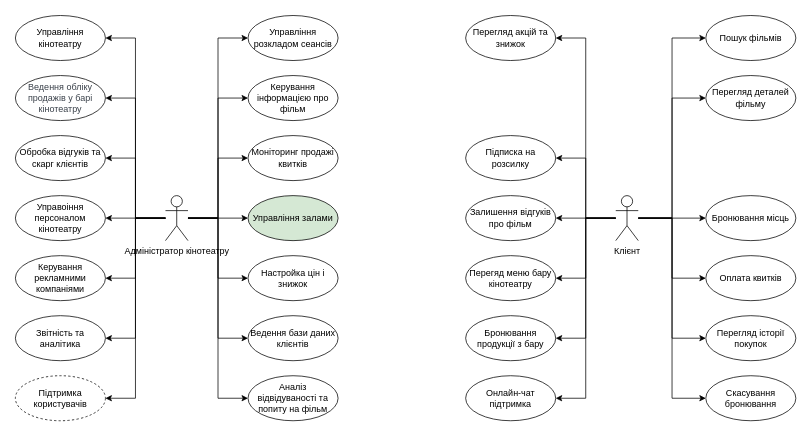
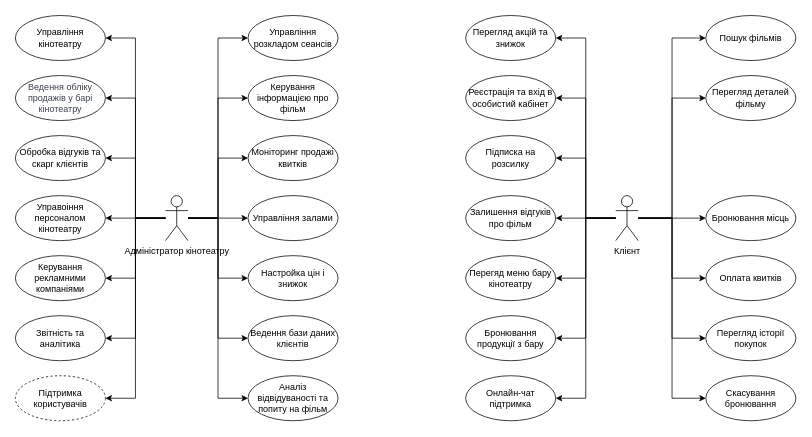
  <mxCell id="0" />
  <mxCell id="1" parent="0" />
  <mxCell id="2" style="edgeStyle=orthogonalEdgeStyle;rounded=0;orthogonalLoop=1;jettySize=auto;html=1;entryX=1;entryY=0.5;entryDx=0;entryDy=0;" parent="1" source="16" target="21" edge="1"><mxGeometry relative="1" as="geometry" /></mxCell>
  <mxCell id="3" style="edgeStyle=orthogonalEdgeStyle;rounded=0;orthogonalLoop=1;jettySize=auto;html=1;entryX=1;entryY=0.5;entryDx=0;entryDy=0;" parent="1" source="16" target="20" edge="1"><mxGeometry relative="1" as="geometry" /></mxCell>
  <mxCell id="4" style="edgeStyle=orthogonalEdgeStyle;rounded=0;orthogonalLoop=1;jettySize=auto;html=1;entryX=1;entryY=0.5;entryDx=0;entryDy=0;" parent="1" source="16" target="18" edge="1"><mxGeometry relative="1" as="geometry" /></mxCell>
  <mxCell id="5" style="edgeStyle=orthogonalEdgeStyle;rounded=0;orthogonalLoop=1;jettySize=auto;html=1;entryX=1;entryY=0.5;entryDx=0;entryDy=0;" parent="1" source="16" target="17" edge="1"><mxGeometry relative="1" as="geometry" /></mxCell>
  <mxCell id="6" style="edgeStyle=orthogonalEdgeStyle;rounded=0;orthogonalLoop=1;jettySize=auto;html=1;entryX=1;entryY=0.5;entryDx=0;entryDy=0;" parent="1" source="16" target="19" edge="1"><mxGeometry relative="1" as="geometry" /></mxCell>
  <mxCell id="7" style="edgeStyle=orthogonalEdgeStyle;rounded=0;orthogonalLoop=1;jettySize=auto;html=1;entryX=1;entryY=0.5;entryDx=0;entryDy=0;" parent="1" source="16" target="23" edge="1"><mxGeometry relative="1" as="geometry" /></mxCell>
  <mxCell id="8" style="edgeStyle=orthogonalEdgeStyle;rounded=0;orthogonalLoop=1;jettySize=auto;html=1;entryX=1;entryY=0.5;entryDx=0;entryDy=0;" parent="1" source="16" target="22" edge="1"><mxGeometry relative="1" as="geometry" /></mxCell>
  <mxCell id="9" style="edgeStyle=orthogonalEdgeStyle;rounded=0;orthogonalLoop=1;jettySize=auto;html=1;entryX=0;entryY=0.5;entryDx=0;entryDy=0;" parent="1" source="16" target="29" edge="1"><mxGeometry relative="1" as="geometry" /></mxCell>
  <mxCell id="10" style="edgeStyle=orthogonalEdgeStyle;rounded=0;orthogonalLoop=1;jettySize=auto;html=1;entryX=0;entryY=0.5;entryDx=0;entryDy=0;" parent="1" source="16" target="30" edge="1"><mxGeometry relative="1" as="geometry" /></mxCell>
  <mxCell id="11" style="edgeStyle=orthogonalEdgeStyle;rounded=0;orthogonalLoop=1;jettySize=auto;html=1;entryX=0;entryY=0.5;entryDx=0;entryDy=0;" parent="1" source="16" target="24" edge="1"><mxGeometry relative="1" as="geometry" /></mxCell>
  <mxCell id="12" style="edgeStyle=orthogonalEdgeStyle;rounded=0;orthogonalLoop=1;jettySize=auto;html=1;entryX=0;entryY=0.5;entryDx=0;entryDy=0;" parent="1" source="16" target="26" edge="1"><mxGeometry relative="1" as="geometry" /></mxCell>
  <mxCell id="13" style="edgeStyle=orthogonalEdgeStyle;rounded=0;orthogonalLoop=1;jettySize=auto;html=1;entryX=0;entryY=0.5;entryDx=0;entryDy=0;" parent="1" source="16" target="25" edge="1"><mxGeometry relative="1" as="geometry" /></mxCell>
  <mxCell id="14" style="edgeStyle=orthogonalEdgeStyle;rounded=0;orthogonalLoop=1;jettySize=auto;html=1;entryX=0;entryY=0.5;entryDx=0;entryDy=0;" parent="1" source="16" target="27" edge="1"><mxGeometry relative="1" as="geometry" /></mxCell>
  <mxCell id="15" style="edgeStyle=orthogonalEdgeStyle;rounded=0;orthogonalLoop=1;jettySize=auto;html=1;entryX=0;entryY=0.5;entryDx=0;entryDy=0;" parent="1" source="16" target="28" edge="1"><mxGeometry relative="1" as="geometry" /></mxCell>
  <mxCell id="16" value="Адміністратор кінотеатру" style="shape=umlActor;verticalLabelPosition=bottom;verticalAlign=top;html=1;outlineConnect=0;" parent="1" vertex="1"><mxGeometry x="220" y="260" width="30" height="60" as="geometry" /></mxCell>
  <mxCell id="17" value="Управоіння персоналом кінотеатру" style="ellipse;whiteSpace=wrap;html=1;" parent="1" vertex="1"><mxGeometry x="20" y="260" width="120" height="60" as="geometry" /></mxCell>
  <mxCell id="18" value="Обробка відгуків та скарг клієнтів" style="ellipse;whiteSpace=wrap;html=1;" parent="1" vertex="1"><mxGeometry x="20" y="180" width="120" height="60" as="geometry" /></mxCell>
  <mxCell id="19" value="Керування рекламними компаніями" style="ellipse;whiteSpace=wrap;html=1;" parent="1" vertex="1"><mxGeometry x="20" y="340" width="120" height="60" as="geometry" /></mxCell>
  <mxCell id="20" value="&lt;span data-lucid-content=&quot;{&amp;quot;t&amp;quot;:&amp;quot;Ведення обліку продажів у барі кінотеатру&amp;quot;,&amp;quot;m&amp;quot;:[{&amp;quot;s&amp;quot;:0,&amp;quot;n&amp;quot;:&amp;quot;a&amp;quot;,&amp;quot;v&amp;quot;:&amp;quot;center&amp;quot;},{&amp;quot;s&amp;quot;:0,&amp;quot;n&amp;quot;:&amp;quot;f&amp;quot;,&amp;quot;v&amp;quot;:&amp;quot;Roboto&amp;quot;,&amp;quot;e&amp;quot;:41},{&amp;quot;s&amp;quot;:0,&amp;quot;n&amp;quot;:&amp;quot;s&amp;quot;,&amp;quot;v&amp;quot;:21.333,&amp;quot;e&amp;quot;:41},{&amp;quot;s&amp;quot;:0,&amp;quot;n&amp;quot;:&amp;quot;fsp&amp;quot;,&amp;quot;v&amp;quot;:&amp;quot;ss_presetShapeStyle1_textStyle&amp;quot;,&amp;quot;e&amp;quot;:41},{&amp;quot;s&amp;quot;:0,&amp;quot;n&amp;quot;:&amp;quot;fsp2&amp;quot;,&amp;quot;v&amp;quot;:&amp;quot;ss_presetShapeStyle1_textStyle&amp;quot;,&amp;quot;e&amp;quot;:41}]}&quot; data-lucid-type=&quot;application/vnd.lucid.text&quot;&gt;&lt;span style=&quot;color: rgb(58, 65, 74);&quot;&gt;&lt;font style=&quot;font-size: 12px;&quot;&gt;Ведення обліку продажів у барі кінотеатру&lt;/font&gt;&lt;/span&gt;&lt;/span&gt;" style="ellipse;whiteSpace=wrap;html=1;" parent="1" vertex="1"><mxGeometry x="20" y="100" width="120" height="60" as="geometry" /></mxCell>
  <mxCell id="21" value="Управління кінотеатру" style="ellipse;whiteSpace=wrap;html=1;" parent="1" vertex="1"><mxGeometry x="20" y="20" width="120" height="60" as="geometry" /></mxCell>
  <mxCell id="22" value="Підтримка користувачів" style="ellipse;whiteSpace=wrap;html=1;dashed=1;" parent="1" vertex="1"><mxGeometry x="20" y="500" width="120" height="60" as="geometry" /></mxCell>
  <mxCell id="23" value="Звітність та аналітика" style="ellipse;whiteSpace=wrap;html=1;" parent="1" vertex="1"><mxGeometry x="20" y="420" width="120" height="60" as="geometry" /></mxCell>
- <mxCell id="24" value="Управління залами" style="ellipse;whiteSpace=wrap;html=1;fillColor=#d5e8d4;" parent="1" vertex="1"><mxGeometry x="330" y="260" width="120" height="60" as="geometry" /></mxCell>
+ <mxCell id="24" value="Управління залами" style="ellipse;whiteSpace=wrap;html=1;" parent="1" vertex="1"><mxGeometry x="330" y="260" width="120" height="60" as="geometry" /></mxCell>
  <mxCell id="25" value="Моніторинг продажі квитків" style="ellipse;whiteSpace=wrap;html=1;" parent="1" vertex="1"><mxGeometry x="330" y="180" width="120" height="60" as="geometry" /></mxCell>
  <mxCell id="26" value="Настройка цін і знижок" style="ellipse;whiteSpace=wrap;html=1;" parent="1" vertex="1"><mxGeometry x="330" y="340" width="120" height="60" as="geometry" /></mxCell>
  <mxCell id="27" value="Керування інформацією про фільм" style="ellipse;whiteSpace=wrap;html=1;" parent="1" vertex="1"><mxGeometry x="330" y="100" width="120" height="60" as="geometry" /></mxCell>
  <mxCell id="28" value="Управління розкладом сеансів" style="ellipse;whiteSpace=wrap;html=1;" parent="1" vertex="1"><mxGeometry x="330" y="20" width="120" height="60" as="geometry" /></mxCell>
  <mxCell id="29" value="Аналіз відвідуваності та попиту на фільм" style="ellipse;whiteSpace=wrap;html=1;" parent="1" vertex="1"><mxGeometry x="330" y="500" width="120" height="60" as="geometry" /></mxCell>
  <mxCell id="30" value="Ведення бази даних клієнтів" style="ellipse;whiteSpace=wrap;html=1;" parent="1" vertex="1"><mxGeometry x="330" y="420" width="120" height="60" as="geometry" /></mxCell>
  <mxCell id="31" style="edgeStyle=orthogonalEdgeStyle;rounded=0;orthogonalLoop=1;jettySize=auto;html=1;entryX=1;entryY=0.5;entryDx=0;entryDy=0;" parent="1" source="44" target="45" edge="1"><mxGeometry relative="1" as="geometry" /></mxCell>
  <mxCell id="32" style="edgeStyle=orthogonalEdgeStyle;rounded=0;orthogonalLoop=1;jettySize=auto;html=1;entryX=1;entryY=0.5;entryDx=0;entryDy=0;" parent="1" source="44" target="47" edge="1"><mxGeometry relative="1" as="geometry" /></mxCell>
+ <mxCell id="33" style="edgeStyle=orthogonalEdgeStyle;rounded=0;orthogonalLoop=1;jettySize=auto;html=1;entryX=1;entryY=0.5;entryDx=0;entryDy=0;" parent="1" source="44" target="48" edge="1"><mxGeometry relative="1" as="geometry" /></mxCell>
  <mxCell id="34" style="edgeStyle=orthogonalEdgeStyle;rounded=0;orthogonalLoop=1;jettySize=auto;html=1;entryX=1;entryY=0.5;entryDx=0;entryDy=0;" parent="1" source="44" target="49" edge="1"><mxGeometry relative="1" as="geometry" /></mxCell>
  <mxCell id="35" style="edgeStyle=orthogonalEdgeStyle;rounded=0;orthogonalLoop=1;jettySize=auto;html=1;entryX=1;entryY=0.5;entryDx=0;entryDy=0;" parent="1" source="44" target="52" edge="1"><mxGeometry relative="1" as="geometry" /></mxCell>
  <mxCell id="36" style="edgeStyle=orthogonalEdgeStyle;rounded=0;orthogonalLoop=1;jettySize=auto;html=1;entryX=1;entryY=0.5;entryDx=0;entryDy=0;" parent="1" source="44" target="51" edge="1"><mxGeometry relative="1" as="geometry" /></mxCell>
  <mxCell id="37" style="edgeStyle=orthogonalEdgeStyle;rounded=0;orthogonalLoop=1;jettySize=auto;html=1;entryX=1;entryY=0.5;entryDx=0;entryDy=0;" parent="1" source="44" target="50" edge="1"><mxGeometry relative="1" as="geometry" /></mxCell>
  <mxCell id="38" style="edgeStyle=orthogonalEdgeStyle;rounded=0;orthogonalLoop=1;jettySize=auto;html=1;entryX=0;entryY=0.5;entryDx=0;entryDy=0;" parent="1" source="44" target="54" edge="1"><mxGeometry relative="1" as="geometry" /></mxCell>
  <mxCell id="39" style="edgeStyle=orthogonalEdgeStyle;rounded=0;orthogonalLoop=1;jettySize=auto;html=1;entryX=0;entryY=0.5;entryDx=0;entryDy=0;" parent="1" source="44" target="53" edge="1"><mxGeometry relative="1" as="geometry" /></mxCell>
  <mxCell id="40" style="edgeStyle=orthogonalEdgeStyle;rounded=0;orthogonalLoop=1;jettySize=auto;html=1;entryX=0;entryY=0.5;entryDx=0;entryDy=0;" parent="1" source="44" target="46" edge="1"><mxGeometry relative="1" as="geometry" /></mxCell>
  <mxCell id="41" style="edgeStyle=orthogonalEdgeStyle;rounded=0;orthogonalLoop=1;jettySize=auto;html=1;entryX=0;entryY=0.5;entryDx=0;entryDy=0;" parent="1" source="44" target="57" edge="1"><mxGeometry relative="1" as="geometry" /></mxCell>
  <mxCell id="42" style="edgeStyle=orthogonalEdgeStyle;rounded=0;orthogonalLoop=1;jettySize=auto;html=1;entryX=0;entryY=0.5;entryDx=0;entryDy=0;" parent="1" source="44" target="56" edge="1"><mxGeometry relative="1" as="geometry" /></mxCell>
  <mxCell id="43" style="edgeStyle=orthogonalEdgeStyle;rounded=0;orthogonalLoop=1;jettySize=auto;html=1;entryX=0;entryY=0.5;entryDx=0;entryDy=0;" parent="1" source="44" target="55" edge="1"><mxGeometry relative="1" as="geometry" /></mxCell>
  <mxCell id="44" value="Клієнт" style="shape=umlActor;verticalLabelPosition=bottom;verticalAlign=top;html=1;outlineConnect=0;" parent="1" vertex="1"><mxGeometry x="820" y="260" width="30" height="60" as="geometry" /></mxCell>
  <mxCell id="45" value="Залишення відгуків про фільм" style="ellipse;whiteSpace=wrap;html=1;" parent="1" vertex="1"><mxGeometry x="620" y="260" width="120" height="60" as="geometry" /></mxCell>
  <mxCell id="46" value="Бронювання місць" style="ellipse;whiteSpace=wrap;html=1;" parent="1" vertex="1"><mxGeometry x="940" y="260" width="120" height="60" as="geometry" /></mxCell>
  <mxCell id="47" value="Підписка на розсилку" style="ellipse;whiteSpace=wrap;html=1;" parent="1" vertex="1"><mxGeometry x="620" y="180" width="120" height="60" as="geometry" /></mxCell>
+ <mxCell id="48" value="Реєстрація та вхід в особистий кабінет" style="ellipse;whiteSpace=wrap;html=1;" parent="1" vertex="1"><mxGeometry x="620" y="100" width="120" height="60" as="geometry" /></mxCell>
  <mxCell id="49" value="Перегляд акцій та знижок" style="ellipse;whiteSpace=wrap;html=1;" parent="1" vertex="1"><mxGeometry x="620" y="20" width="120" height="60" as="geometry" /></mxCell>
  <mxCell id="50" value="Онлайн-чат підтримка" style="ellipse;whiteSpace=wrap;html=1;" parent="1" vertex="1"><mxGeometry x="620" y="500" width="120" height="60" as="geometry" /></mxCell>
  <mxCell id="51" value="Бронювання продукції з бару" style="ellipse;whiteSpace=wrap;html=1;" parent="1" vertex="1"><mxGeometry x="620" y="420" width="120" height="60" as="geometry" /></mxCell>
  <mxCell id="52" value="Перегяд меню бару кінотеатру" style="ellipse;whiteSpace=wrap;html=1;" parent="1" vertex="1"><mxGeometry x="620" y="340" width="120" height="60" as="geometry" /></mxCell>
  <mxCell id="53" value="Перегляд деталей фільму" style="ellipse;whiteSpace=wrap;html=1;" parent="1" vertex="1"><mxGeometry x="940" y="100" width="120" height="60" as="geometry" /></mxCell>
  <mxCell id="54" value="Пошук фільмів" style="ellipse;whiteSpace=wrap;html=1;" parent="1" vertex="1"><mxGeometry x="940" y="20" width="120" height="60" as="geometry" /></mxCell>
  <mxCell id="55" value="Скасування бронювання" style="ellipse;whiteSpace=wrap;html=1;" parent="1" vertex="1"><mxGeometry x="940" y="500" width="120" height="60" as="geometry" /></mxCell>
  <mxCell id="56" value="Перегляд історії покупок" style="ellipse;whiteSpace=wrap;html=1;" parent="1" vertex="1"><mxGeometry x="940" y="420" width="120" height="60" as="geometry" /></mxCell>
  <mxCell id="57" value="Оплата квитків" style="ellipse;whiteSpace=wrap;html=1;" parent="1" vertex="1"><mxGeometry x="940" y="340" width="120" height="60" as="geometry" /></mxCell>
